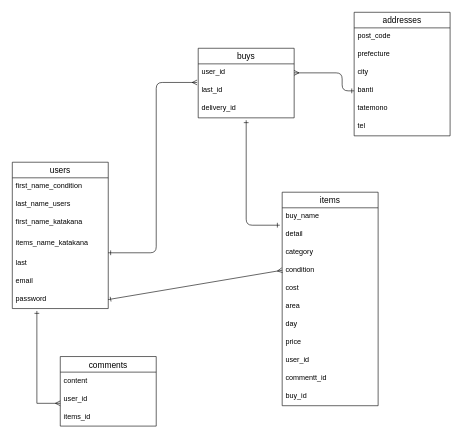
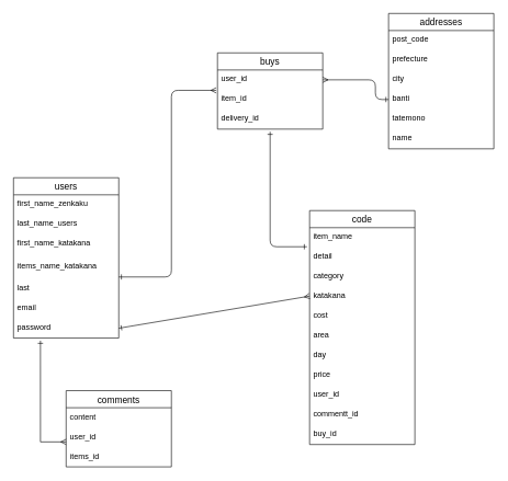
  <mxCell id="0" />
  <mxCell id="1" parent="0" />
  <mxCell id="2" value="users" style="swimlane;fontStyle=0;childLayout=stackLayout;horizontal=1;startSize=26;horizontalStack=0;resizeParent=1;resizeParentMax=0;resizeLast=0;collapsible=1;marginBottom=0;align=center;fontSize=14;fillColor=default;" vertex="1" parent="1"><mxGeometry x="20" y="270" width="160" height="244" as="geometry"><mxRectangle x="80" y="280" width="70" height="26" as="alternateBounds" /></mxGeometry></mxCell>
- <mxCell id="3" value="first_name_condition" style="text;strokeColor=none;fillColor=none;spacingLeft=4;spacingRight=4;overflow=hidden;rotatable=0;points=[[0,0.5],[1,0.5]];portConstraint=eastwest;fontSize=12;" vertex="1" parent="2"><mxGeometry y="26" width="160" height="30" as="geometry" /></mxCell>
+ <mxCell id="3" value="first_name_zenkaku" style="text;strokeColor=none;fillColor=none;spacingLeft=4;spacingRight=4;overflow=hidden;rotatable=0;points=[[0,0.5],[1,0.5]];portConstraint=eastwest;fontSize=12;" vertex="1" parent="2"><mxGeometry y="26" width="160" height="30" as="geometry" /></mxCell>
  <mxCell id="4" value="last_name_users" style="text;strokeColor=none;fillColor=none;spacingLeft=4;spacingRight=4;overflow=hidden;rotatable=0;points=[[0,0.5],[1,0.5]];portConstraint=eastwest;fontSize=12;" vertex="1" parent="2"><mxGeometry y="56" width="160" height="30" as="geometry" /></mxCell>
  <mxCell id="5" value="first_name_katakana" style="text;strokeColor=none;fillColor=none;spacingLeft=4;spacingRight=4;overflow=hidden;rotatable=0;points=[[0,0.5],[1,0.5]];portConstraint=eastwest;fontSize=12;" vertex="1" parent="2"><mxGeometry y="86" width="160" height="34" as="geometry" /></mxCell>
  <mxCell id="6" value="items_name_katakana" style="text;strokeColor=none;fillColor=none;spacingLeft=4;spacingRight=4;overflow=hidden;rotatable=0;points=[[0,0.5],[1,0.5]];portConstraint=eastwest;fontSize=12;" vertex="1" parent="2"><mxGeometry y="120" width="160" height="34" as="geometry" /></mxCell>
  <mxCell id="7" value="last" style="text;strokeColor=none;fillColor=none;spacingLeft=4;spacingRight=4;overflow=hidden;rotatable=0;points=[[0,0.5],[1,0.5]];portConstraint=eastwest;fontSize=12;" vertex="1" parent="2"><mxGeometry y="154" width="160" height="30" as="geometry" /></mxCell>
  <mxCell id="8" value="email" style="text;strokeColor=none;fillColor=none;spacingLeft=4;spacingRight=4;overflow=hidden;rotatable=0;points=[[0,0.5],[1,0.5]];portConstraint=eastwest;fontSize=12;" vertex="1" parent="2"><mxGeometry y="184" width="160" height="30" as="geometry" /></mxCell>
  <mxCell id="9" value="password" style="text;strokeColor=none;fillColor=none;spacingLeft=4;spacingRight=4;overflow=hidden;rotatable=0;points=[[0,0.5],[1,0.5]];portConstraint=eastwest;fontSize=12;" vertex="1" parent="2"><mxGeometry y="214" width="160" height="30" as="geometry" /></mxCell>
- <mxCell id="10" value="items" style="swimlane;fontStyle=0;childLayout=stackLayout;horizontal=1;startSize=26;horizontalStack=0;resizeParent=1;resizeParentMax=0;resizeLast=0;collapsible=1;marginBottom=0;align=center;fontSize=14;glass=0;fillColor=default;fontColor=default;" vertex="1" parent="1"><mxGeometry x="470" y="320" width="160" height="356" as="geometry" /></mxCell>
- <mxCell id="11" value="buy_name" style="text;strokeColor=none;fillColor=none;spacingLeft=4;spacingRight=4;overflow=hidden;rotatable=0;points=[[0,0.5],[1,0.5]];portConstraint=eastwest;fontSize=12;" vertex="1" parent="10"><mxGeometry y="26" width="160" height="30" as="geometry" /></mxCell>
+ <mxCell id="10" value="code" style="swimlane;fontStyle=0;childLayout=stackLayout;horizontal=1;startSize=26;horizontalStack=0;resizeParent=1;resizeParentMax=0;resizeLast=0;collapsible=1;marginBottom=0;align=center;fontSize=14;glass=0;fillColor=default;fontColor=default;" vertex="1" parent="1"><mxGeometry x="470" y="320" width="160" height="356" as="geometry" /></mxCell>
+ <mxCell id="11" value="item_name" style="text;strokeColor=none;fillColor=none;spacingLeft=4;spacingRight=4;overflow=hidden;rotatable=0;points=[[0,0.5],[1,0.5]];portConstraint=eastwest;fontSize=12;" vertex="1" parent="10"><mxGeometry y="26" width="160" height="30" as="geometry" /></mxCell>
  <mxCell id="12" value="detail" style="text;strokeColor=none;fillColor=none;spacingLeft=4;spacingRight=4;overflow=hidden;rotatable=0;points=[[0,0.5],[1,0.5]];portConstraint=eastwest;fontSize=12;" vertex="1" parent="10"><mxGeometry y="56" width="160" height="30" as="geometry" /></mxCell>
  <mxCell id="13" value="category" style="text;strokeColor=none;fillColor=none;spacingLeft=4;spacingRight=4;overflow=hidden;rotatable=0;points=[[0,0.5],[1,0.5]];portConstraint=eastwest;fontSize=12;" vertex="1" parent="10"><mxGeometry y="86" width="160" height="30" as="geometry" /></mxCell>
- <mxCell id="14" value="condition" style="text;strokeColor=none;fillColor=none;spacingLeft=4;spacingRight=4;overflow=hidden;rotatable=0;points=[[0,0.5],[1,0.5]];portConstraint=eastwest;fontSize=12;" vertex="1" parent="10"><mxGeometry y="116" width="160" height="30" as="geometry" /></mxCell>
+ <mxCell id="14" value="katakana" style="text;strokeColor=none;fillColor=none;spacingLeft=4;spacingRight=4;overflow=hidden;rotatable=0;points=[[0,0.5],[1,0.5]];portConstraint=eastwest;fontSize=12;" vertex="1" parent="10"><mxGeometry y="116" width="160" height="30" as="geometry" /></mxCell>
  <mxCell id="15" value="cost" style="text;strokeColor=none;fillColor=none;spacingLeft=4;spacingRight=4;overflow=hidden;rotatable=0;points=[[0,0.5],[1,0.5]];portConstraint=eastwest;fontSize=12;" vertex="1" parent="10"><mxGeometry y="146" width="160" height="30" as="geometry" /></mxCell>
  <mxCell id="16" value="area" style="text;strokeColor=none;fillColor=none;spacingLeft=4;spacingRight=4;overflow=hidden;rotatable=0;points=[[0,0.5],[1,0.5]];portConstraint=eastwest;fontSize=12;" vertex="1" parent="10"><mxGeometry y="176" width="160" height="30" as="geometry" /></mxCell>
  <mxCell id="17" value="day" style="text;strokeColor=none;fillColor=none;spacingLeft=4;spacingRight=4;overflow=hidden;rotatable=0;points=[[0,0.5],[1,0.5]];portConstraint=eastwest;fontSize=12;" vertex="1" parent="10"><mxGeometry y="206" width="160" height="30" as="geometry" /></mxCell>
  <mxCell id="18" value="price" style="text;strokeColor=none;fillColor=none;spacingLeft=4;spacingRight=4;overflow=hidden;rotatable=0;points=[[0,0.5],[1,0.5]];portConstraint=eastwest;fontSize=12;" vertex="1" parent="10"><mxGeometry y="236" width="160" height="30" as="geometry" /></mxCell>
  <mxCell id="19" value="user_id" style="text;strokeColor=none;fillColor=none;spacingLeft=4;spacingRight=4;overflow=hidden;rotatable=0;points=[[0,0.5],[1,0.5]];portConstraint=eastwest;fontSize=12;" vertex="1" parent="10"><mxGeometry y="266" width="160" height="30" as="geometry" /></mxCell>
  <mxCell id="20" value="commentt_id" style="text;strokeColor=none;fillColor=none;spacingLeft=4;spacingRight=4;overflow=hidden;rotatable=0;points=[[0,0.5],[1,0.5]];portConstraint=eastwest;fontSize=12;" vertex="1" parent="10"><mxGeometry y="296" width="160" height="30" as="geometry" /></mxCell>
  <mxCell id="21" value="buy_id" style="text;strokeColor=none;fillColor=none;spacingLeft=4;spacingRight=4;overflow=hidden;rotatable=0;points=[[0,0.5],[1,0.5]];portConstraint=eastwest;fontSize=12;" vertex="1" parent="10"><mxGeometry y="326" width="160" height="30" as="geometry" /></mxCell>
  <mxCell id="22" value="comments" style="swimlane;fontStyle=0;childLayout=stackLayout;horizontal=1;startSize=26;horizontalStack=0;resizeParent=1;resizeParentMax=0;resizeLast=0;collapsible=1;marginBottom=0;align=center;fontSize=14;" vertex="1" parent="1"><mxGeometry x="100" y="594" width="160" height="116" as="geometry" /></mxCell>
  <mxCell id="23" value="content" style="text;strokeColor=none;fillColor=none;spacingLeft=4;spacingRight=4;overflow=hidden;rotatable=0;points=[[0,0.5],[1,0.5]];portConstraint=eastwest;fontSize=12;" vertex="1" parent="22"><mxGeometry y="26" width="160" height="30" as="geometry" /></mxCell>
  <mxCell id="24" value="user_id" style="text;strokeColor=none;fillColor=none;spacingLeft=4;spacingRight=4;overflow=hidden;rotatable=0;points=[[0,0.5],[1,0.5]];portConstraint=eastwest;fontSize=12;" vertex="1" parent="22"><mxGeometry y="56" width="160" height="30" as="geometry" /></mxCell>
  <mxCell id="25" value="items_id" style="text;strokeColor=none;fillColor=none;spacingLeft=4;spacingRight=4;overflow=hidden;rotatable=0;points=[[0,0.5],[1,0.5]];portConstraint=eastwest;fontSize=12;" vertex="1" parent="22"><mxGeometry y="86" width="160" height="30" as="geometry" /></mxCell>
  <mxCell id="26" value="" style="endArrow=ERmany;html=1;rounded=0;exitX=0.256;exitY=1.133;exitDx=0;exitDy=0;exitPerimeter=0;startArrow=ERone;startFill=0;endFill=0;" edge="1" parent="1" source="9"><mxGeometry relative="1" as="geometry"><mxPoint x="170" y="510" as="sourcePoint" /><mxPoint x="100" y="672" as="targetPoint" /><Array as="points"><mxPoint x="61" y="672" /></Array></mxGeometry></mxCell>
  <mxCell id="27" value="" style="endArrow=ERmany;html=1;rounded=0;startArrow=ERone;startFill=0;endFill=0;exitX=1;exitY=0.5;exitDx=0;exitDy=0;" edge="1" parent="1" source="9"><mxGeometry relative="1" as="geometry"><mxPoint x="190" y="450" as="sourcePoint" /><mxPoint x="470" y="450.094" as="targetPoint" /></mxGeometry></mxCell>
  <mxCell id="28" value="buys" style="swimlane;fontStyle=0;childLayout=stackLayout;horizontal=1;startSize=26;horizontalStack=0;resizeParent=1;resizeParentMax=0;resizeLast=0;collapsible=1;marginBottom=0;align=center;fontSize=14;" vertex="1" parent="1"><mxGeometry x="330" y="80" width="160" height="116" as="geometry" /></mxCell>
  <mxCell id="29" value="user_id" style="text;strokeColor=none;fillColor=none;spacingLeft=4;spacingRight=4;overflow=hidden;rotatable=0;points=[[0,0.5],[1,0.5]];portConstraint=eastwest;fontSize=12;" vertex="1" parent="28"><mxGeometry y="26" width="160" height="30" as="geometry" /></mxCell>
- <mxCell id="30" value="last_id" style="text;strokeColor=none;fillColor=none;spacingLeft=4;spacingRight=4;overflow=hidden;rotatable=0;points=[[0,0.5],[1,0.5]];portConstraint=eastwest;fontSize=12;" vertex="1" parent="28"><mxGeometry y="56" width="160" height="30" as="geometry" /></mxCell>
+ <mxCell id="30" value="item_id" style="text;strokeColor=none;fillColor=none;spacingLeft=4;spacingRight=4;overflow=hidden;rotatable=0;points=[[0,0.5],[1,0.5]];portConstraint=eastwest;fontSize=12;" vertex="1" parent="28"><mxGeometry y="56" width="160" height="30" as="geometry" /></mxCell>
  <mxCell id="31" value="delivery_id" style="text;strokeColor=none;fillColor=none;spacingLeft=4;spacingRight=4;overflow=hidden;rotatable=0;points=[[0,0.5],[1,0.5]];portConstraint=eastwest;fontSize=12;" vertex="1" parent="28"><mxGeometry y="86" width="160" height="30" as="geometry" /></mxCell>
  <mxCell id="32" style="edgeStyle=elbowEdgeStyle;html=1;exitX=1;exitY=0.5;exitDx=0;exitDy=0;startArrow=ERone;startFill=0;endArrow=ERmany;endFill=0;entryX=-0.012;entryY=0.033;entryDx=0;entryDy=0;entryPerimeter=0;" edge="1" parent="1" target="30"><mxGeometry relative="1" as="geometry"><mxPoint x="340" y="390" as="targetPoint" /><mxPoint x="180" y="421" as="sourcePoint" /><Array as="points"><mxPoint x="260" y="170" /><mxPoint x="320" y="190" /></Array></mxGeometry></mxCell>
  <mxCell id="33" style="edgeStyle=elbowEdgeStyle;html=1;exitX=-0.025;exitY=-0.033;exitDx=0;exitDy=0;startArrow=ERone;startFill=0;endArrow=ERone;endFill=0;exitPerimeter=0;" edge="1" parent="1" source="12"><mxGeometry relative="1" as="geometry"><mxPoint x="410" y="200" as="targetPoint" /><Array as="points"><mxPoint x="410" y="200" /><mxPoint x="410" y="310" /><mxPoint x="540" y="270" /><mxPoint x="580" y="220" /><mxPoint x="590" y="230" /></Array></mxGeometry></mxCell>
  <mxCell id="34" value="addresses" style="swimlane;fontStyle=0;childLayout=stackLayout;horizontal=1;startSize=26;horizontalStack=0;resizeParent=1;resizeParentMax=0;resizeLast=0;collapsible=1;marginBottom=0;align=center;fontSize=14;" vertex="1" parent="1"><mxGeometry x="590" y="20" width="160" height="206" as="geometry" /></mxCell>
  <mxCell id="35" value="post_code" style="text;strokeColor=none;fillColor=none;spacingLeft=4;spacingRight=4;overflow=hidden;rotatable=0;points=[[0,0.5],[1,0.5]];portConstraint=eastwest;fontSize=12;" vertex="1" parent="34"><mxGeometry y="26" width="160" height="30" as="geometry" /></mxCell>
  <mxCell id="36" value="prefecture" style="text;strokeColor=none;fillColor=none;spacingLeft=4;spacingRight=4;overflow=hidden;rotatable=0;points=[[0,0.5],[1,0.5]];portConstraint=eastwest;fontSize=12;" vertex="1" parent="34"><mxGeometry y="56" width="160" height="30" as="geometry" /></mxCell>
  <mxCell id="37" value="city" style="text;strokeColor=none;fillColor=none;spacingLeft=4;spacingRight=4;overflow=hidden;rotatable=0;points=[[0,0.5],[1,0.5]];portConstraint=eastwest;fontSize=12;" vertex="1" parent="34"><mxGeometry y="86" width="160" height="30" as="geometry" /></mxCell>
  <mxCell id="38" value="banti" style="text;strokeColor=none;fillColor=none;spacingLeft=4;spacingRight=4;overflow=hidden;rotatable=0;points=[[0,0.5],[1,0.5]];portConstraint=eastwest;fontSize=12;" vertex="1" parent="34"><mxGeometry y="116" width="160" height="30" as="geometry" /></mxCell>
  <mxCell id="39" value="tatemono" style="text;strokeColor=none;fillColor=none;spacingLeft=4;spacingRight=4;overflow=hidden;rotatable=0;points=[[0,0.5],[1,0.5]];portConstraint=eastwest;fontSize=12;" vertex="1" parent="34"><mxGeometry y="146" width="160" height="30" as="geometry" /></mxCell>
- <mxCell id="40" value="tel" style="text;strokeColor=none;fillColor=none;spacingLeft=4;spacingRight=4;overflow=hidden;rotatable=0;points=[[0,0.5],[1,0.5]];portConstraint=eastwest;fontSize=12;" vertex="1" parent="34"><mxGeometry y="176" width="160" height="30" as="geometry" /></mxCell>
+ <mxCell id="40" value="name" style="text;strokeColor=none;fillColor=none;spacingLeft=4;spacingRight=4;overflow=hidden;rotatable=0;points=[[0,0.5],[1,0.5]];portConstraint=eastwest;fontSize=12;" vertex="1" parent="34"><mxGeometry y="176" width="160" height="30" as="geometry" /></mxCell>
  <mxCell id="41" style="edgeStyle=elbowEdgeStyle;html=1;exitX=0;exitY=0.5;exitDx=0;exitDy=0;startArrow=ERone;startFill=0;endArrow=ERmany;endFill=0;entryX=1;entryY=0.5;entryDx=0;entryDy=0;" edge="1" parent="1" source="38" target="29"><mxGeometry relative="1" as="geometry"><mxPoint x="503.04" y="212" as="targetPoint" /><mxPoint x="600" y="330" as="sourcePoint" /><Array as="points"><mxPoint x="570" y="150" /><mxPoint x="686" y="140" /><mxPoint x="600" y="240" /></Array></mxGeometry></mxCell>
